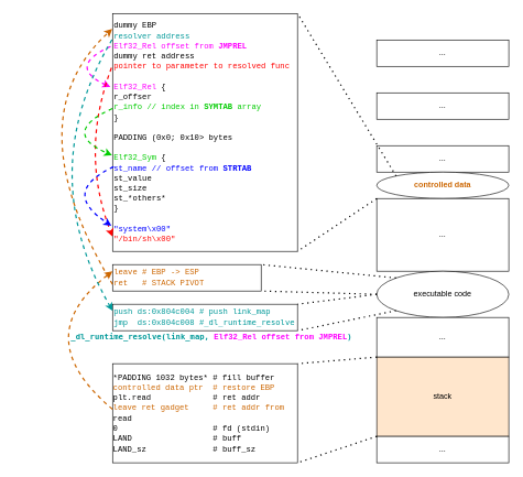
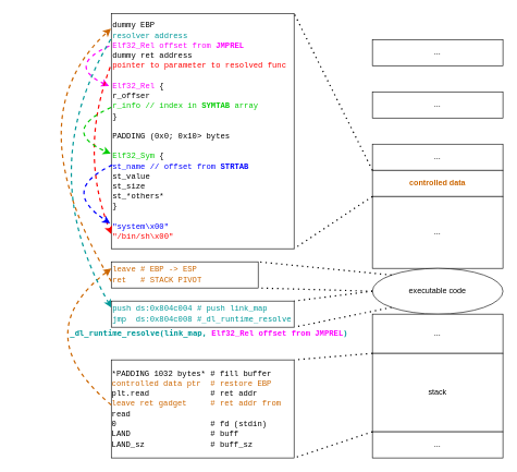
  <mxCell id="0" />
  <mxCell id="1" parent="0" />
  <mxCell id="2" value="&lt;div align=&quot;left&quot;&gt;&lt;font style=&quot;font-size: 12px&quot; face=&quot;Courier New&quot;&gt;*PADDING 1032 bytes* # fill buffer&lt;br&gt;&lt;font color=&quot;#CC6600&quot;&gt;controlled data ptr&amp;nbsp; # restore EBP&lt;/font&gt;&lt;br&gt;plt.read&amp;nbsp;&amp;nbsp;&amp;nbsp;&amp;nbsp;&amp;nbsp;&amp;nbsp;&amp;nbsp;&amp;nbsp;&amp;nbsp;&amp;nbsp;&amp;nbsp;&amp;nbsp; # ret addr&lt;br&gt;&lt;font color=&quot;#CC6600&quot;&gt;leave ret gadget&amp;nbsp;&amp;nbsp;&amp;nbsp;&amp;nbsp; # ret addr from&lt;/font&gt; read &lt;br&gt;0&amp;nbsp;&amp;nbsp;&amp;nbsp;&amp;nbsp;&amp;nbsp;&amp;nbsp;&amp;nbsp;&amp;nbsp;&amp;nbsp;&amp;nbsp;&amp;nbsp;&amp;nbsp;&amp;nbsp;&amp;nbsp;&amp;nbsp;&amp;nbsp;&amp;nbsp;&amp;nbsp;&amp;nbsp; # fd (stdin)&lt;br&gt;LAND&amp;nbsp;&amp;nbsp;&amp;nbsp;&amp;nbsp;&amp;nbsp;&amp;nbsp;&amp;nbsp;&amp;nbsp;&amp;nbsp;&amp;nbsp;&amp;nbsp;&amp;nbsp;&amp;nbsp;&amp;nbsp;&amp;nbsp;&amp;nbsp; # buff&lt;br&gt;LAND_sz&amp;nbsp;&amp;nbsp;&amp;nbsp;&amp;nbsp;&amp;nbsp;&amp;nbsp;&amp;nbsp;&amp;nbsp;&amp;nbsp;&amp;nbsp;&amp;nbsp;&amp;nbsp;&amp;nbsp; # buff_sz&lt;br&gt;&lt;/font&gt;&lt;/div&gt;" style="rounded=0;whiteSpace=wrap;html=1;" vertex="1" parent="1"><mxGeometry x="170" y="550" width="280" height="150" as="geometry" /></mxCell>
  <mxCell id="3" value="..." style="rounded=0;whiteSpace=wrap;html=1;" vertex="1" parent="1"><mxGeometry x="570" y="60" width="200" height="40" as="geometry" /></mxCell>
  <mxCell id="4" value="..." style="rounded=0;whiteSpace=wrap;html=1;" vertex="1" parent="1"><mxGeometry x="570" y="140" width="200" height="40" as="geometry" /></mxCell>
  <mxCell id="5" value="..." style="rounded=0;whiteSpace=wrap;html=1;" vertex="1" parent="1"><mxGeometry x="570" y="220" width="200" height="40" as="geometry" /></mxCell>
- <mxCell id="6" value="&lt;font color=&quot;#CC6600&quot;&gt;&lt;b&gt;controlled data&lt;/b&gt;&lt;/font&gt;" style="ellipse;whiteSpace=wrap;html=1;" vertex="1" parent="1"><mxGeometry x="570" y="260" width="200" height="40" as="geometry" /></mxCell>
+ <mxCell id="6" value="&lt;font color=&quot;#CC6600&quot;&gt;&lt;b&gt;controlled data&lt;/b&gt;&lt;/font&gt;" style="rounded=0;whiteSpace=wrap;html=1;" vertex="1" parent="1"><mxGeometry x="570" y="260" width="200" height="40" as="geometry" /></mxCell>
  <mxCell id="7" value="..." style="rounded=0;whiteSpace=wrap;html=1;" vertex="1" parent="1"><mxGeometry x="570" y="300" width="200" height="110" as="geometry" /></mxCell>
  <mxCell id="8" value="executable code" style="ellipse;whiteSpace=wrap;html=1;" vertex="1" parent="1"><mxGeometry x="570" y="410" width="200" height="70" as="geometry" /></mxCell>
  <mxCell id="9" value="..." style="rounded=0;whiteSpace=wrap;html=1;" vertex="1" parent="1"><mxGeometry x="570" y="480" width="200" height="60" as="geometry" /></mxCell>
- <mxCell id="10" value="stack" style="rounded=0;whiteSpace=wrap;html=1;fillColor=#ffe6cc;" vertex="1" parent="1"><mxGeometry x="570" y="540" width="200" height="120" as="geometry" /></mxCell>
+ <mxCell id="10" value="stack" style="rounded=0;whiteSpace=wrap;html=1;" vertex="1" parent="1"><mxGeometry x="570" y="540" width="200" height="120" as="geometry" /></mxCell>
  <mxCell id="11" value="..." style="rounded=0;whiteSpace=wrap;html=1;" vertex="1" parent="1"><mxGeometry x="570" y="660" width="200" height="40" as="geometry" /></mxCell>
  <mxCell id="12" value="&lt;div&gt;&lt;font face=&quot;Courier New&quot; color=&quot;#CC6600&quot;&gt;leave # EBP -&amp;gt; ESP&lt;br&gt;&lt;/font&gt;&lt;/div&gt;&lt;div&gt;&lt;font face=&quot;Courier New&quot; color=&quot;#CC6600&quot;&gt;ret&amp;nbsp;&amp;nbsp; # STACK PIVOT&lt;br&gt;&lt;/font&gt;&lt;/div&gt;" style="rounded=0;whiteSpace=wrap;html=1;align=left;" vertex="1" parent="1"><mxGeometry x="170" y="400" width="225" height="40" as="geometry" /></mxCell>
  <mxCell id="13" value="&lt;div align=&quot;left&quot;&gt;&lt;font style=&quot;font-size: 12px&quot; face=&quot;Courier New&quot;&gt;dummy EBP&lt;/font&gt;&lt;font style=&quot;font-size: 12px&quot; face=&quot;Courier New&quot;&gt;&lt;br&gt;&lt;font style=&quot;font-size: 12px&quot; color=&quot;#009999&quot;&gt;resolver address&lt;/font&gt;&lt;br&gt;&lt;font style=&quot;font-size: 12px&quot; color=&quot;#FF00FF&quot;&gt;Elf32_Rel offset from &lt;b&gt;JMPREL &lt;/b&gt;&lt;/font&gt;&lt;br&gt;&lt;font style=&quot;font-size: 12px&quot;&gt;dummy ret address&lt;/font&gt;&lt;br&gt;&lt;font style=&quot;font-size: 12px&quot; color=&quot;#FF0000&quot;&gt;pointer to parameter to resolved func&lt;/font&gt;&lt;br&gt;&lt;br&gt;&lt;font style=&quot;font-size: 12px&quot;&gt;&lt;font color=&quot;#FF00FF&quot;&gt;Elf32_Rel&lt;/font&gt; {&lt;/font&gt;&lt;br&gt;&lt;font style=&quot;font-size: 12px&quot;&gt;r_offser&lt;/font&gt;&lt;br&gt;&lt;font style=&quot;font-size: 12px&quot; color=&quot;#00CC00&quot;&gt;r_info&lt;/font&gt;&lt;font color=&quot;#00CC00&quot;&gt; // index in &lt;b&gt;SYMTAB&lt;/b&gt; array&lt;/font&gt;&lt;br&gt;&lt;font style=&quot;font-size: 12px&quot;&gt;}&lt;/font&gt;&lt;br&gt;&lt;br&gt;&lt;font style=&quot;font-size: 12px&quot;&gt;PADDING (0x0; 0x10&amp;gt; bytes&lt;/font&gt;&lt;br&gt;&lt;br&gt;&lt;font style=&quot;font-size: 12px&quot;&gt;&lt;font color=&quot;#00CC00&quot;&gt;Elf32_Sym&lt;/font&gt; {&lt;/font&gt;&lt;br&gt;&lt;font style=&quot;font-size: 12px&quot; color=&quot;#0000FF&quot;&gt;st_name&lt;/font&gt; &lt;font color=&quot;#0000FF&quot;&gt;// offset from &lt;b&gt;STRTAB&lt;/b&gt;&lt;/font&gt;&lt;br&gt;&lt;font style=&quot;font-size: 12px&quot;&gt;st_value&lt;/font&gt;&lt;br&gt;&lt;font style=&quot;font-size: 12px&quot;&gt;st_size&lt;/font&gt;&lt;br&gt;&lt;font style=&quot;font-size: 12px&quot;&gt;st_*others*&lt;/font&gt;&lt;br&gt;&lt;font style=&quot;font-size: 12px&quot;&gt;}&lt;/font&gt;&lt;br&gt;&lt;font color=&quot;#0000FF&quot;&gt;&lt;br&gt;&lt;font style=&quot;font-size: 12px&quot;&gt;&quot;system\x00&quot;&lt;/font&gt;&lt;/font&gt;&lt;br&gt;&lt;font style=&quot;font-size: 12px&quot; color=&quot;#FF0000&quot;&gt;&quot;/bin/sh\x00&quot;&lt;/font&gt;&lt;/font&gt;&lt;/div&gt;" style="rounded=0;whiteSpace=wrap;html=1;align=left;" vertex="1" parent="1"><mxGeometry x="170" y="20" width="280" height="360" as="geometry" /></mxCell>
  <mxCell id="14" value="" style="endArrow=none;dashed=1;html=1;dashPattern=1 3;strokeWidth=2;exitX=0;exitY=0;exitDx=0;exitDy=0;entryX=1;entryY=0;entryDx=0;entryDy=0;" edge="1" parent="1" source="8" target="12"><mxGeometry width="50" height="50" relative="1" as="geometry"><mxPoint x="1040" y="480" as="sourcePoint" /><mxPoint x="1090" y="430" as="targetPoint" /></mxGeometry></mxCell>
  <mxCell id="15" value="" style="endArrow=none;dashed=1;html=1;dashPattern=1 3;strokeWidth=2;exitX=0;exitY=0.5;exitDx=0;exitDy=0;entryX=1;entryY=1;entryDx=0;entryDy=0;" edge="1" parent="1" source="8" target="12"><mxGeometry width="50" height="50" relative="1" as="geometry"><mxPoint x="740" y="500" as="sourcePoint" /><mxPoint x="900" y="485" as="targetPoint" /></mxGeometry></mxCell>
  <mxCell id="16" value="" style="endArrow=none;dashed=1;html=1;dashPattern=1 3;strokeWidth=2;exitX=0;exitY=0;exitDx=0;exitDy=0;entryX=1;entryY=0;entryDx=0;entryDy=0;" edge="1" parent="1" source="10" target="2"><mxGeometry width="50" height="50" relative="1" as="geometry"><mxPoint x="740" y="530" as="sourcePoint" /><mxPoint x="910" y="535" as="targetPoint" /></mxGeometry></mxCell>
  <mxCell id="17" value="" style="endArrow=none;dashed=1;html=1;dashPattern=1 3;strokeWidth=2;exitX=0;exitY=1;exitDx=0;exitDy=0;entryX=1;entryY=1;entryDx=0;entryDy=0;" edge="1" parent="1" source="10" target="2"><mxGeometry width="50" height="50" relative="1" as="geometry"><mxPoint x="750" y="540" as="sourcePoint" /><mxPoint x="920" y="545" as="targetPoint" /></mxGeometry></mxCell>
  <mxCell id="18" value="" style="endArrow=none;dashed=1;html=1;dashPattern=1 3;strokeWidth=2;exitX=0;exitY=0;exitDx=0;exitDy=0;entryX=1;entryY=1;entryDx=0;entryDy=0;" edge="1" parent="1" source="7" target="13"><mxGeometry width="50" height="50" relative="1" as="geometry"><mxPoint x="890" y="300" as="sourcePoint" /><mxPoint x="940" y="250" as="targetPoint" /></mxGeometry></mxCell>
  <mxCell id="19" value="" style="endArrow=none;dashed=1;html=1;dashPattern=1 3;strokeWidth=2;entryX=1;entryY=0;entryDx=0;entryDy=0;exitX=0;exitY=0;exitDx=0;exitDy=0;" edge="1" parent="1" source="6" target="13"><mxGeometry width="50" height="50" relative="1" as="geometry"><mxPoint x="830" y="370" as="sourcePoint" /><mxPoint x="880" y="320" as="targetPoint" /></mxGeometry></mxCell>
  <mxCell id="20" value="" style="endArrow=classic;html=1;curved=1;exitX=0;exitY=0.46;exitDx=0;exitDy=0;exitPerimeter=0;entryX=0;entryY=0.25;entryDx=0;entryDy=0;dashed=1;strokeColor=#CC6600;strokeWidth=2;" edge="1" parent="1" source="2" target="12"><mxGeometry width="50" height="50" relative="1" as="geometry"><mxPoint x="240" y="410" as="sourcePoint" /><mxPoint x="290" y="360" as="targetPoint" /><Array as="points"><mxPoint x="40" y="510" /></Array></mxGeometry></mxCell>
  <mxCell id="21" value="" style="endArrow=classic;html=1;dashed=1;entryX=-0.012;entryY=0.309;entryDx=0;entryDy=0;entryPerimeter=0;curved=1;strokeColor=#FF00FF;strokeWidth=2;" edge="1" parent="1" target="13"><mxGeometry width="50" height="50" relative="1" as="geometry"><mxPoint x="167" y="70" as="sourcePoint" /><mxPoint x="180.84" y="45.48" as="targetPoint" /><Array as="points"><mxPoint x="100" y="100" /></Array></mxGeometry></mxCell>
  <mxCell id="22" value="" style="endArrow=classic;html=1;dashed=1;entryX=0;entryY=0.938;entryDx=0;entryDy=0;entryPerimeter=0;curved=1;fillColor=#f8cecc;strokeColor=#FF0000;exitX=-0.006;exitY=0.228;exitDx=0;exitDy=0;exitPerimeter=0;strokeWidth=2;" edge="1" parent="1" source="13" target="13"><mxGeometry width="50" height="50" relative="1" as="geometry"><mxPoint x="160" y="90" as="sourcePoint" /><mxPoint x="300" y="240" as="targetPoint" /><Array as="points"><mxPoint x="120" y="230" /></Array></mxGeometry></mxCell>
  <mxCell id="23" value="" style="endArrow=classic;html=1;dashed=1;exitX=0;exitY=0.399;exitDx=0;exitDy=0;exitPerimeter=0;entryX=-0.003;entryY=0.596;entryDx=0;entryDy=0;entryPerimeter=0;curved=1;strokeColor=#00CC00;strokeWidth=2;" edge="1" parent="1" source="13" target="13"><mxGeometry width="50" height="50" relative="1" as="geometry"><mxPoint x="250" y="290" as="sourcePoint" /><mxPoint x="300" y="240" as="targetPoint" /><Array as="points"><mxPoint x="90" y="200" /></Array></mxGeometry></mxCell>
  <mxCell id="24" value="" style="endArrow=classic;html=1;dashed=1;exitX=0.006;exitY=0.644;exitDx=0;exitDy=0;exitPerimeter=0;entryX=-0.006;entryY=0.892;entryDx=0;entryDy=0;entryPerimeter=0;curved=1;fillColor=#d5e8d4;strokeColor=#0000FF;strokeWidth=2;" edge="1" parent="1" source="13" target="13"><mxGeometry width="50" height="50" relative="1" as="geometry"><mxPoint x="250" y="290" as="sourcePoint" /><mxPoint x="300" y="240" as="targetPoint" /><Array as="points"><mxPoint x="90" y="290" /></Array></mxGeometry></mxCell>
  <mxCell id="25" value="" style="endArrow=classic;html=1;curved=1;entryX=-0.002;entryY=0.065;entryDx=0;entryDy=0;dashed=1;strokeColor=#CC6600;entryPerimeter=0;exitX=0;exitY=0.75;exitDx=0;exitDy=0;strokeWidth=2;" edge="1" parent="1" source="12" target="13"><mxGeometry width="50" height="50" relative="1" as="geometry"><mxPoint x="169" y="450" as="sourcePoint" /><mxPoint x="180" y="440" as="targetPoint" /><Array as="points"><mxPoint x="20" y="180" /></Array></mxGeometry></mxCell>
  <mxCell id="26" value="&lt;font face=&quot;Courier New&quot; color=&quot;#009999&quot;&gt;push ds:0x804c004&lt;/font&gt;&lt;font face=&quot;Courier New&quot; color=&quot;#009999&quot;&gt; # push link_map&lt;/font&gt;&lt;div&gt;&lt;font face=&quot;Courier New&quot; color=&quot;#009999&quot;&gt;jmp&amp;nbsp; ds:0x804c008 #&lt;/font&gt;&lt;font face=&quot;Courier New&quot; color=&quot;#009999&quot;&gt;&lt;code&gt;_dl_runtime_resolve&lt;/code&gt;&lt;/font&gt;&lt;/div&gt;" style="rounded=0;whiteSpace=wrap;html=1;align=left;" vertex="1" parent="1"><mxGeometry x="170" y="460" width="280" height="40" as="geometry" /></mxCell>
  <mxCell id="27" value="" style="endArrow=none;dashed=1;html=1;dashPattern=1 3;strokeWidth=2;exitX=0;exitY=1;exitDx=0;exitDy=0;entryX=1;entryY=1;entryDx=0;entryDy=0;" edge="1" parent="1" source="8" target="26"><mxGeometry width="50" height="50" relative="1" as="geometry"><mxPoint x="580" y="470" as="sourcePoint" /><mxPoint x="460" y="450" as="targetPoint" /></mxGeometry></mxCell>
  <mxCell id="28" value="" style="endArrow=none;dashed=1;html=1;dashPattern=1 3;strokeWidth=2;exitX=0;exitY=0.5;exitDx=0;exitDy=0;entryX=1;entryY=0;entryDx=0;entryDy=0;" edge="1" parent="1" source="8" target="26"><mxGeometry width="50" height="50" relative="1" as="geometry"><mxPoint x="590" y="480" as="sourcePoint" /><mxPoint x="470" y="460" as="targetPoint" /></mxGeometry></mxCell>
  <mxCell id="29" value="" style="endArrow=classic;html=1;dashed=1;exitX=-0.003;exitY=0.11;exitDx=0;exitDy=0;exitPerimeter=0;entryX=0;entryY=0.25;entryDx=0;entryDy=0;curved=1;strokeColor=#009999;fontStyle=1;strokeWidth=2;" edge="1" parent="1" source="13" target="26"><mxGeometry width="50" height="50" relative="1" as="geometry"><mxPoint x="340" y="340" as="sourcePoint" /><mxPoint x="390" y="290" as="targetPoint" /><Array as="points"><mxPoint x="50" y="260" /></Array></mxGeometry></mxCell>
  <mxCell id="30" value="&lt;b&gt;&lt;code&gt;&lt;font color=&quot;#009999&quot;&gt;_dl_runtime_resolve(link_map,&lt;/font&gt; &lt;/code&gt;&lt;code&gt;&lt;font style=&quot;font-size: 12px&quot; face=&quot;Courier New&quot;&gt;&lt;font style=&quot;font-size: 12px&quot; color=&quot;#FF00FF&quot;&gt;Elf32_Rel offset from JMPREL&lt;/font&gt;&lt;/font&gt;&lt;font color=&quot;#009999&quot;&gt;)&lt;/font&gt;&lt;/code&gt;&lt;/b&gt;" style="text;html=1;strokeColor=none;fillColor=none;align=center;verticalAlign=middle;whiteSpace=wrap;rounded=0;" vertex="1" parent="1"><mxGeometry x="100" y="500" width="440" height="20" as="geometry" /></mxCell>
